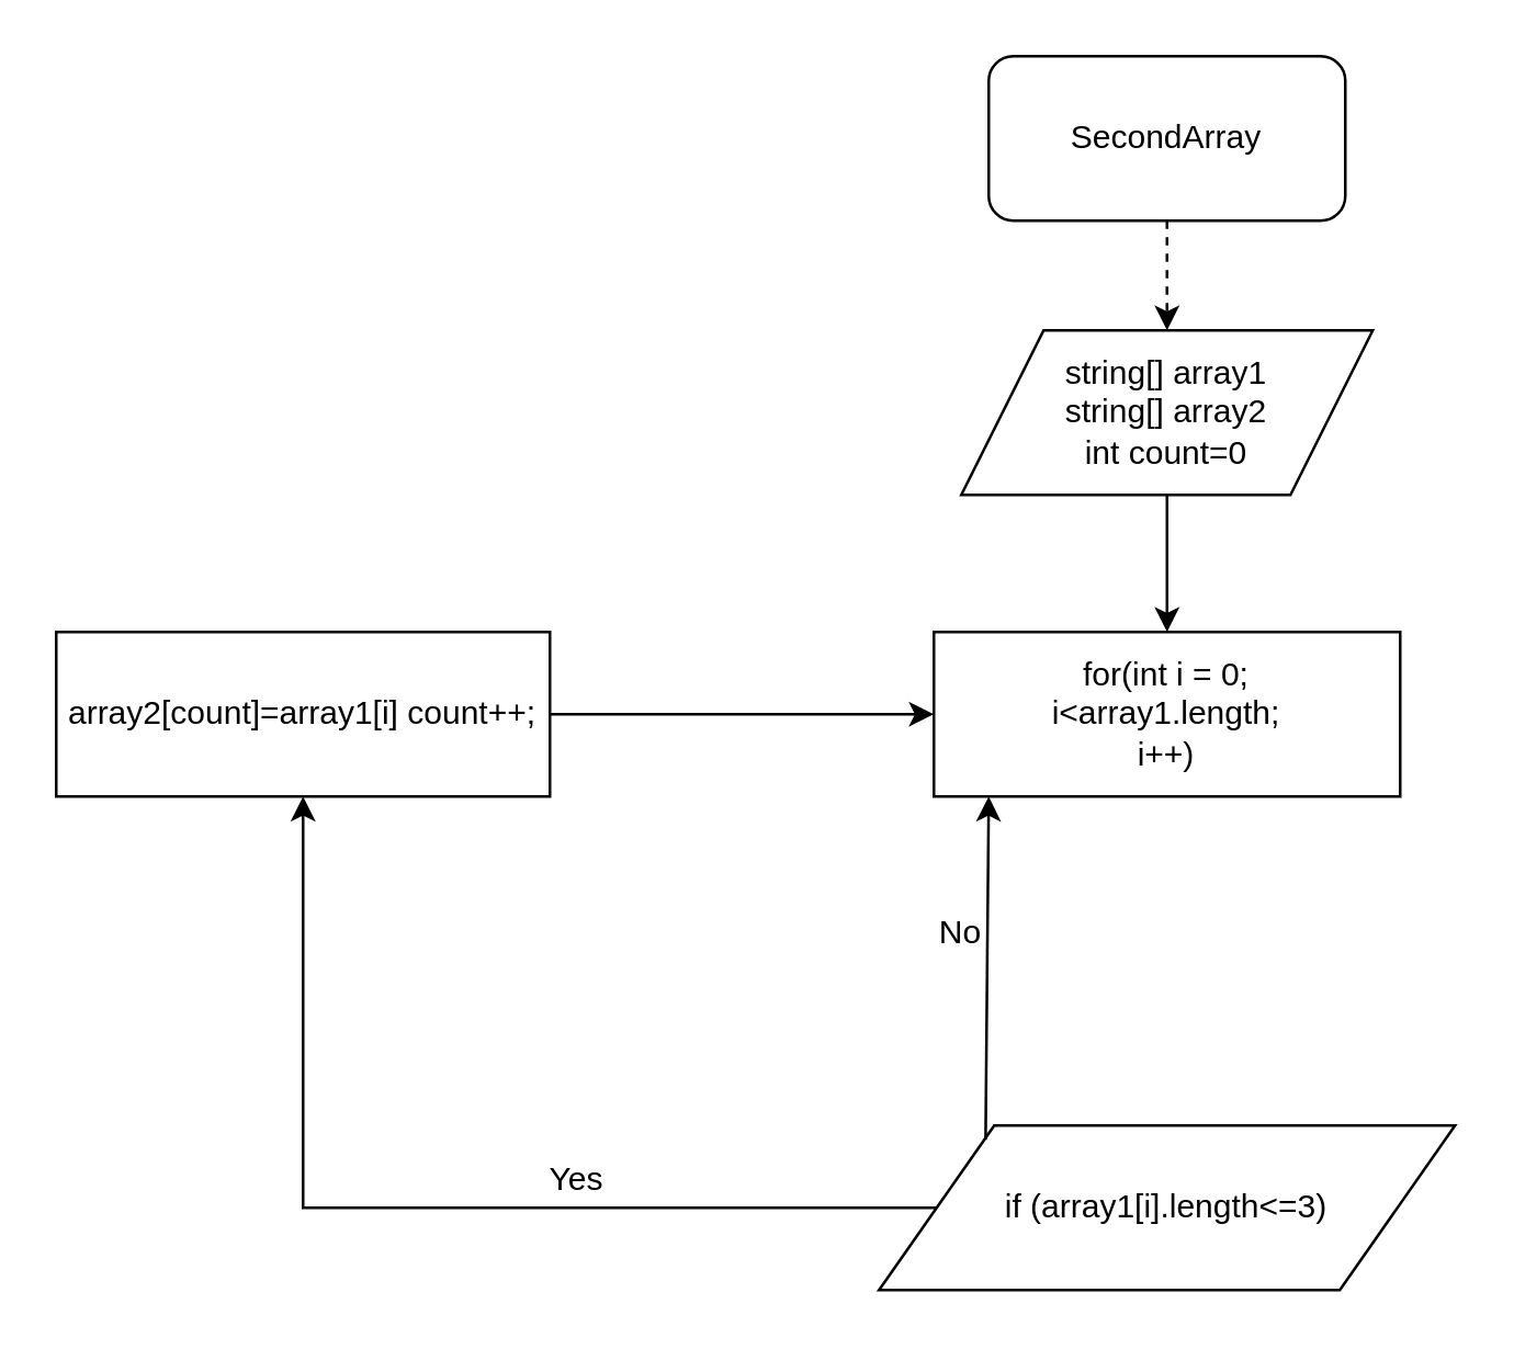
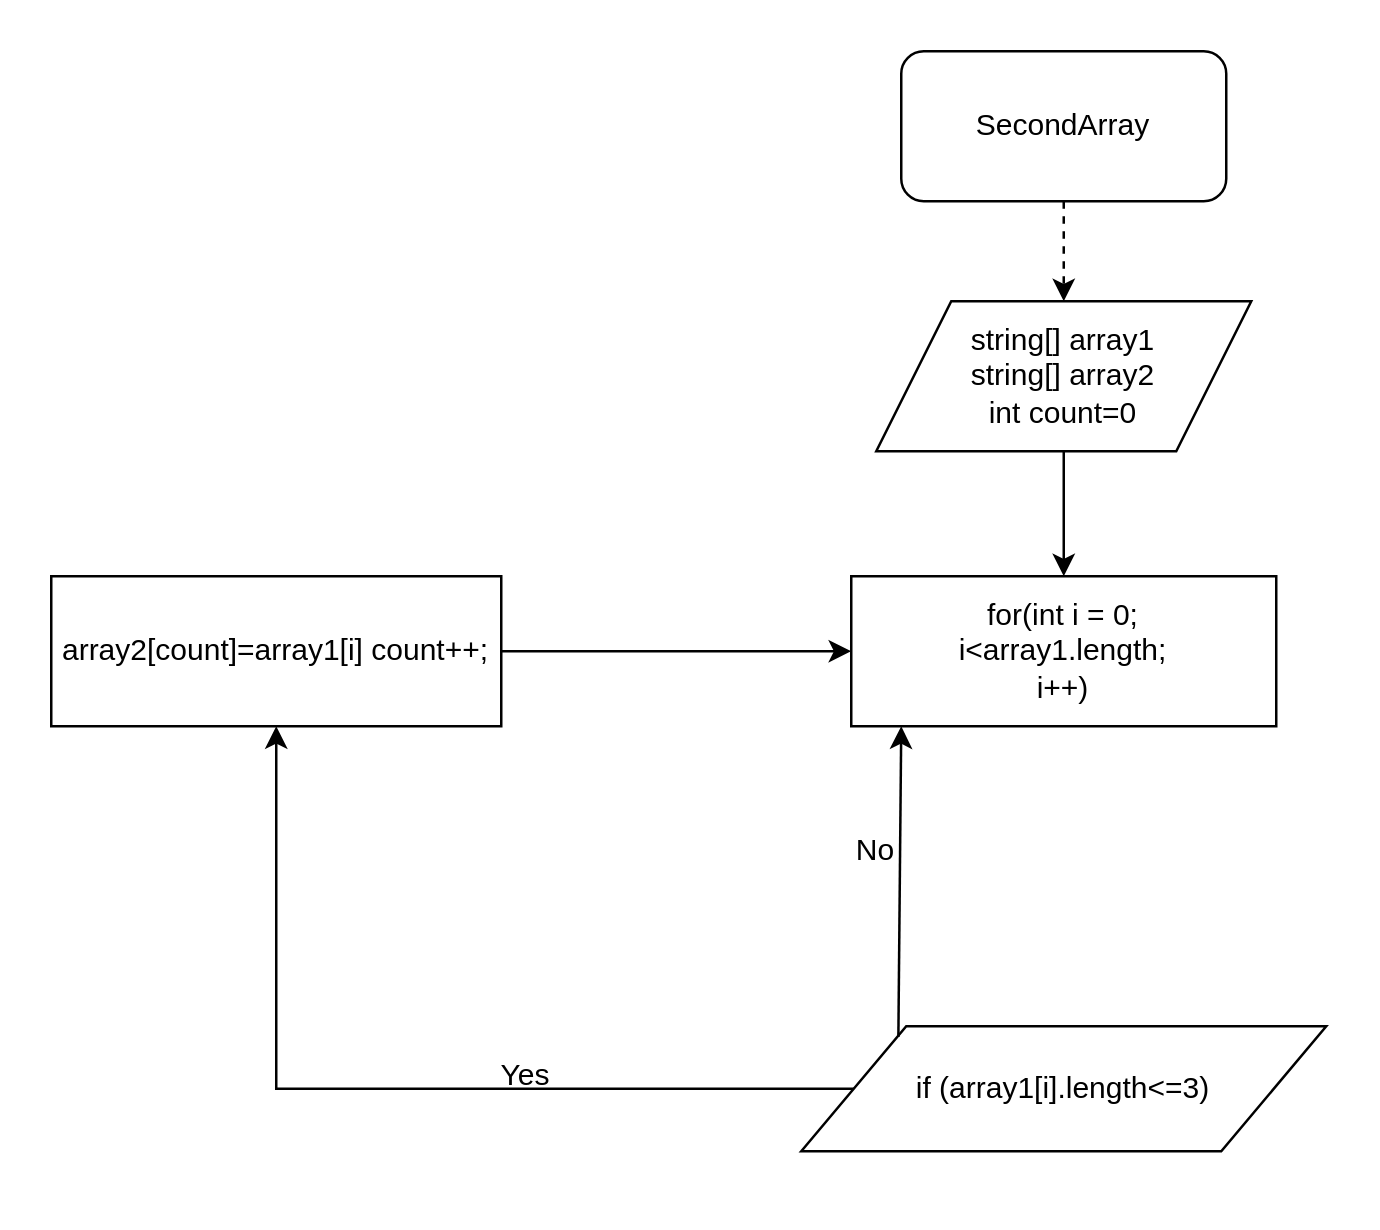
  <mxCell id="0" />
  <mxCell id="1" parent="0" />
  <mxCell id="2" value="" style="edgeStyle=orthogonalEdgeStyle;rounded=0;orthogonalLoop=1;jettySize=auto;html=1;dashed=1;" parent="1" source="3" target="5" edge="1"><mxGeometry relative="1" as="geometry" /></mxCell>
  <mxCell id="3" value="SecondArray" style="rounded=1;whiteSpace=wrap;html=1;" parent="1" vertex="1"><mxGeometry x="360" y="20" width="130" height="60" as="geometry" /></mxCell>
  <mxCell id="4" value="" style="edgeStyle=orthogonalEdgeStyle;rounded=0;orthogonalLoop=1;jettySize=auto;html=1;" parent="1" source="5" target="6" edge="1"><mxGeometry relative="1" as="geometry" /></mxCell>
  <mxCell id="5" value="string[] array1&lt;br&gt;string[] array2&lt;br&gt;int count=0" style="shape=parallelogram;perimeter=parallelogramPerimeter;whiteSpace=wrap;html=1;" parent="1" vertex="1"><mxGeometry x="350" y="120" width="150" height="60" as="geometry" /></mxCell>
  <mxCell id="6" value="for(int i = 0;&lt;br&gt;i&amp;lt;array1.length;&lt;br&gt;i++)" style="rounded=0;whiteSpace=wrap;html=1;" parent="1" vertex="1"><mxGeometry x="340" y="230" width="170" height="60" as="geometry" /></mxCell>
  <mxCell id="7" value="" style="edgeStyle=orthogonalEdgeStyle;rounded=0;orthogonalLoop=1;jettySize=auto;html=1;entryX=0.5;entryY=1;entryDx=0;entryDy=0;" parent="1" source="8" target="10" edge="1"><mxGeometry relative="1" as="geometry"><mxPoint x="160" y="320" as="targetPoint" /></mxGeometry></mxCell>
- <mxCell id="8" value="&lt;p class=&quot;MsoNormal&quot;&gt;&lt;span style=&quot;font-size: 9pt ; line-height: 107% ; font-family: &amp;#34;helvetica&amp;#34; , sans-serif&quot;&gt;if (array1[i].length&amp;lt;=3)&lt;/span&gt;&lt;span lang=&quot;EN-US&quot;&gt;&lt;/span&gt;&lt;/p&gt;" style="shape=parallelogram;perimeter=parallelogramPerimeter;whiteSpace=wrap;html=1;" parent="1" vertex="1"><mxGeometry x="320" y="410" width="210" height="60" as="geometry" /></mxCell>
+ <mxCell id="8" value="&lt;p class=&quot;MsoNormal&quot;&gt;&lt;span style=&quot;font-size: 9pt ; line-height: 107% ; font-family: &amp;#34;helvetica&amp;#34; , sans-serif&quot;&gt;if (array1[i].length&amp;lt;=3)&lt;/span&gt;&lt;span lang=&quot;EN-US&quot;&gt;&lt;/span&gt;&lt;/p&gt;" style="shape=parallelogram;perimeter=parallelogramPerimeter;whiteSpace=wrap;html=1;" parent="1" vertex="1"><mxGeometry x="320" y="410" width="210" height="50" as="geometry" /></mxCell>
  <mxCell id="9" value="" style="edgeStyle=orthogonalEdgeStyle;rounded=0;orthogonalLoop=1;jettySize=auto;html=1;entryX=0;entryY=0.5;entryDx=0;entryDy=0;" parent="1" source="10" target="6" edge="1"><mxGeometry relative="1" as="geometry"><mxPoint x="280" y="230" as="targetPoint" /></mxGeometry></mxCell>
  <mxCell id="10" value="array2[count]=array1[i] count++;" style="rounded=0;whiteSpace=wrap;html=1;" parent="1" vertex="1"><mxGeometry x="20" y="230" width="180" height="60" as="geometry" /></mxCell>
  <mxCell id="11" value="" style="endArrow=classic;html=1;exitX=0.185;exitY=0.086;exitDx=0;exitDy=0;exitPerimeter=0;" parent="1" source="8" edge="1"><mxGeometry width="50" height="50" relative="1" as="geometry"><mxPoint x="330" y="380" as="sourcePoint" /><mxPoint x="360" y="290" as="targetPoint" /><Array as="points" /></mxGeometry></mxCell>
  <mxCell id="12" value="Yes" style="text;html=1;strokeColor=none;fillColor=none;align=center;verticalAlign=middle;whiteSpace=wrap;rounded=0;" parent="1" vertex="1"><mxGeometry x="190" y="420" width="40" height="20" as="geometry" /></mxCell>
  <mxCell id="13" value="No" style="text;html=1;strokeColor=none;fillColor=none;align=center;verticalAlign=middle;whiteSpace=wrap;rounded=0;rotation=0;" parent="1" vertex="1"><mxGeometry x="330" y="330" width="40" height="20" as="geometry" /></mxCell>
